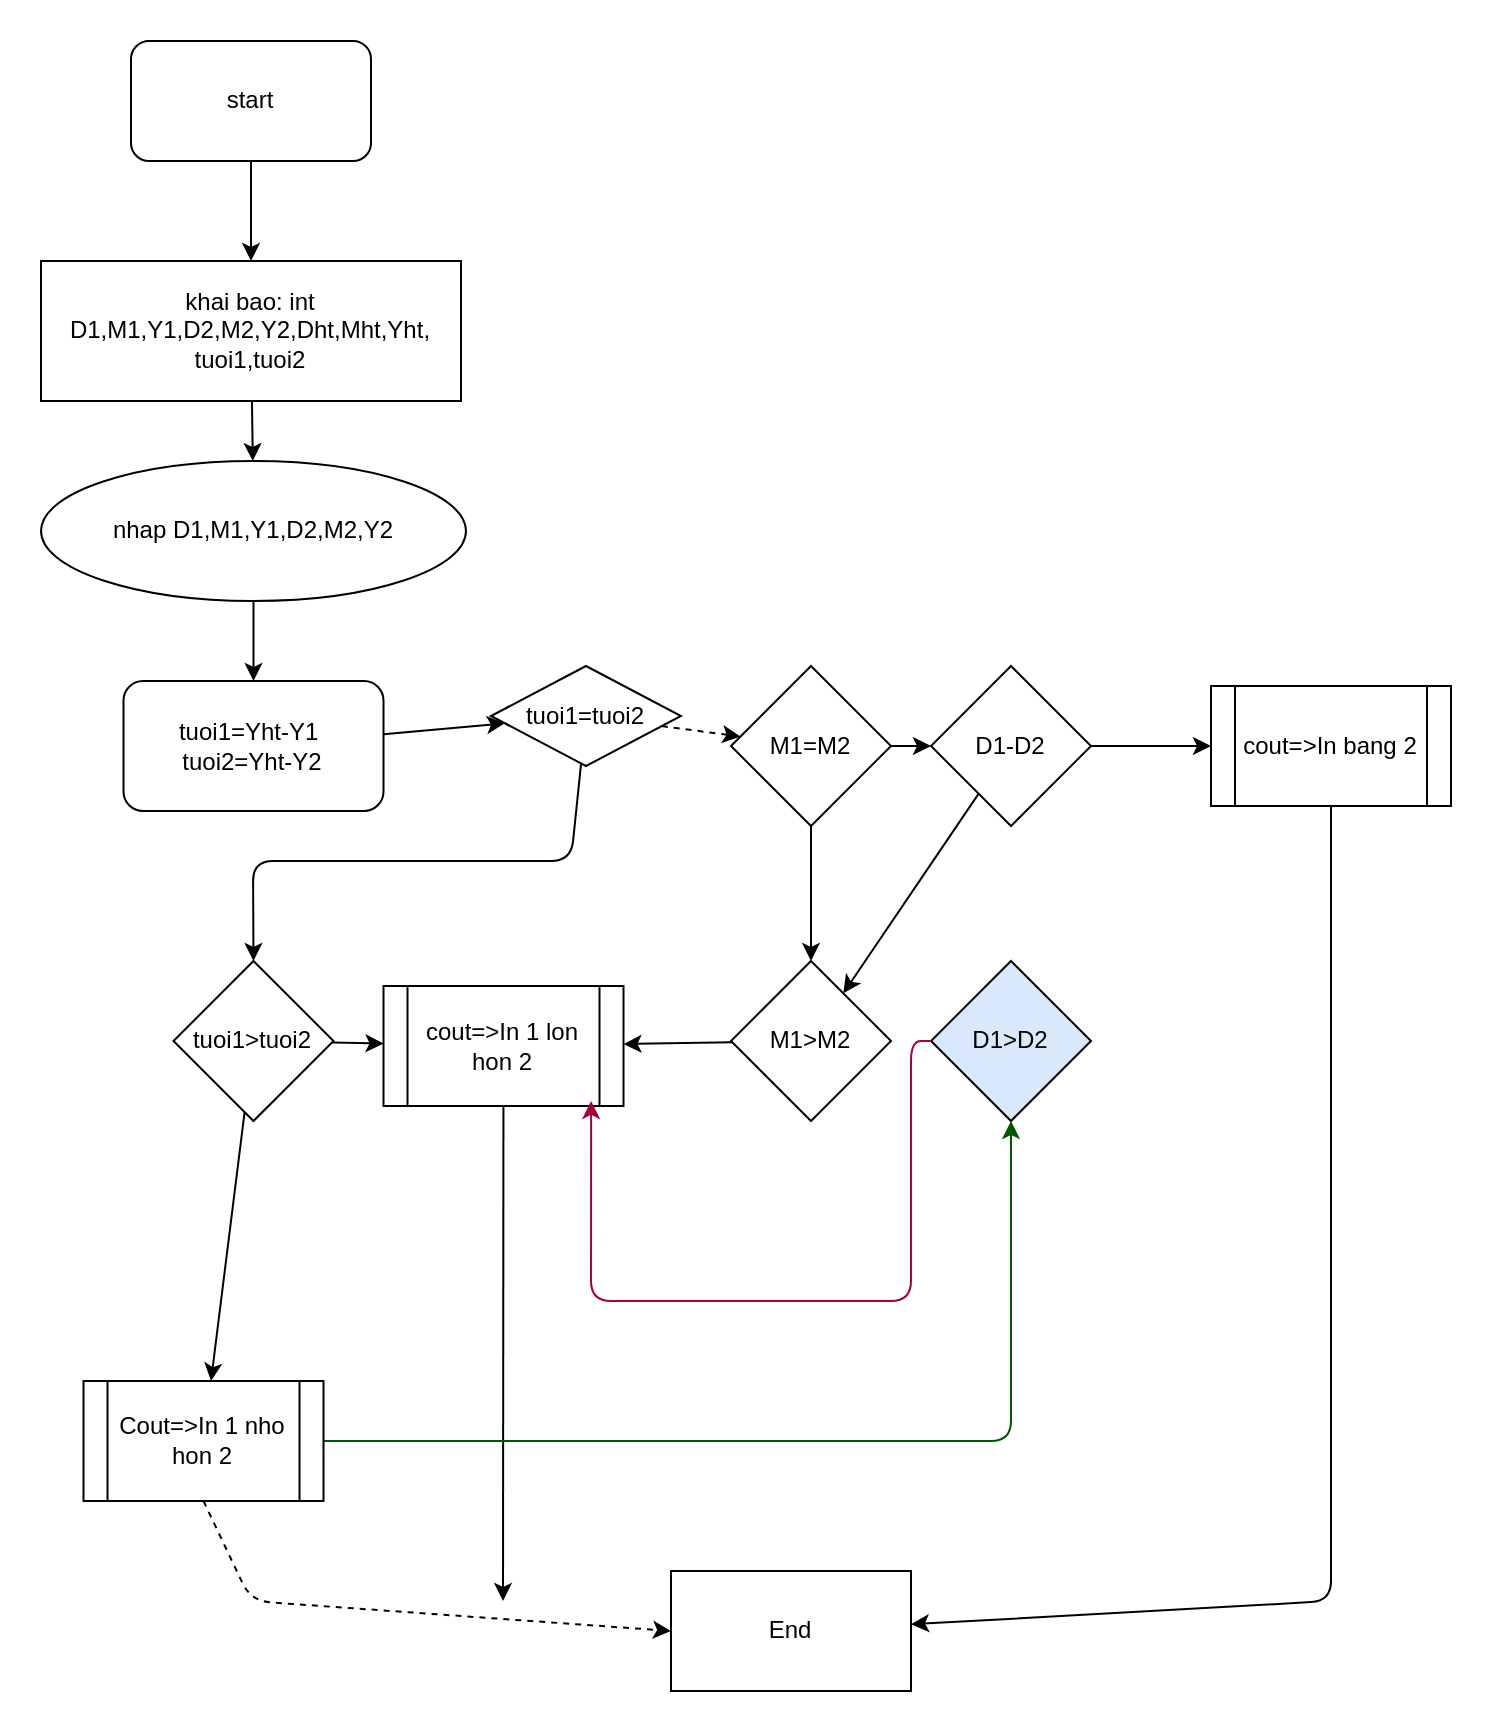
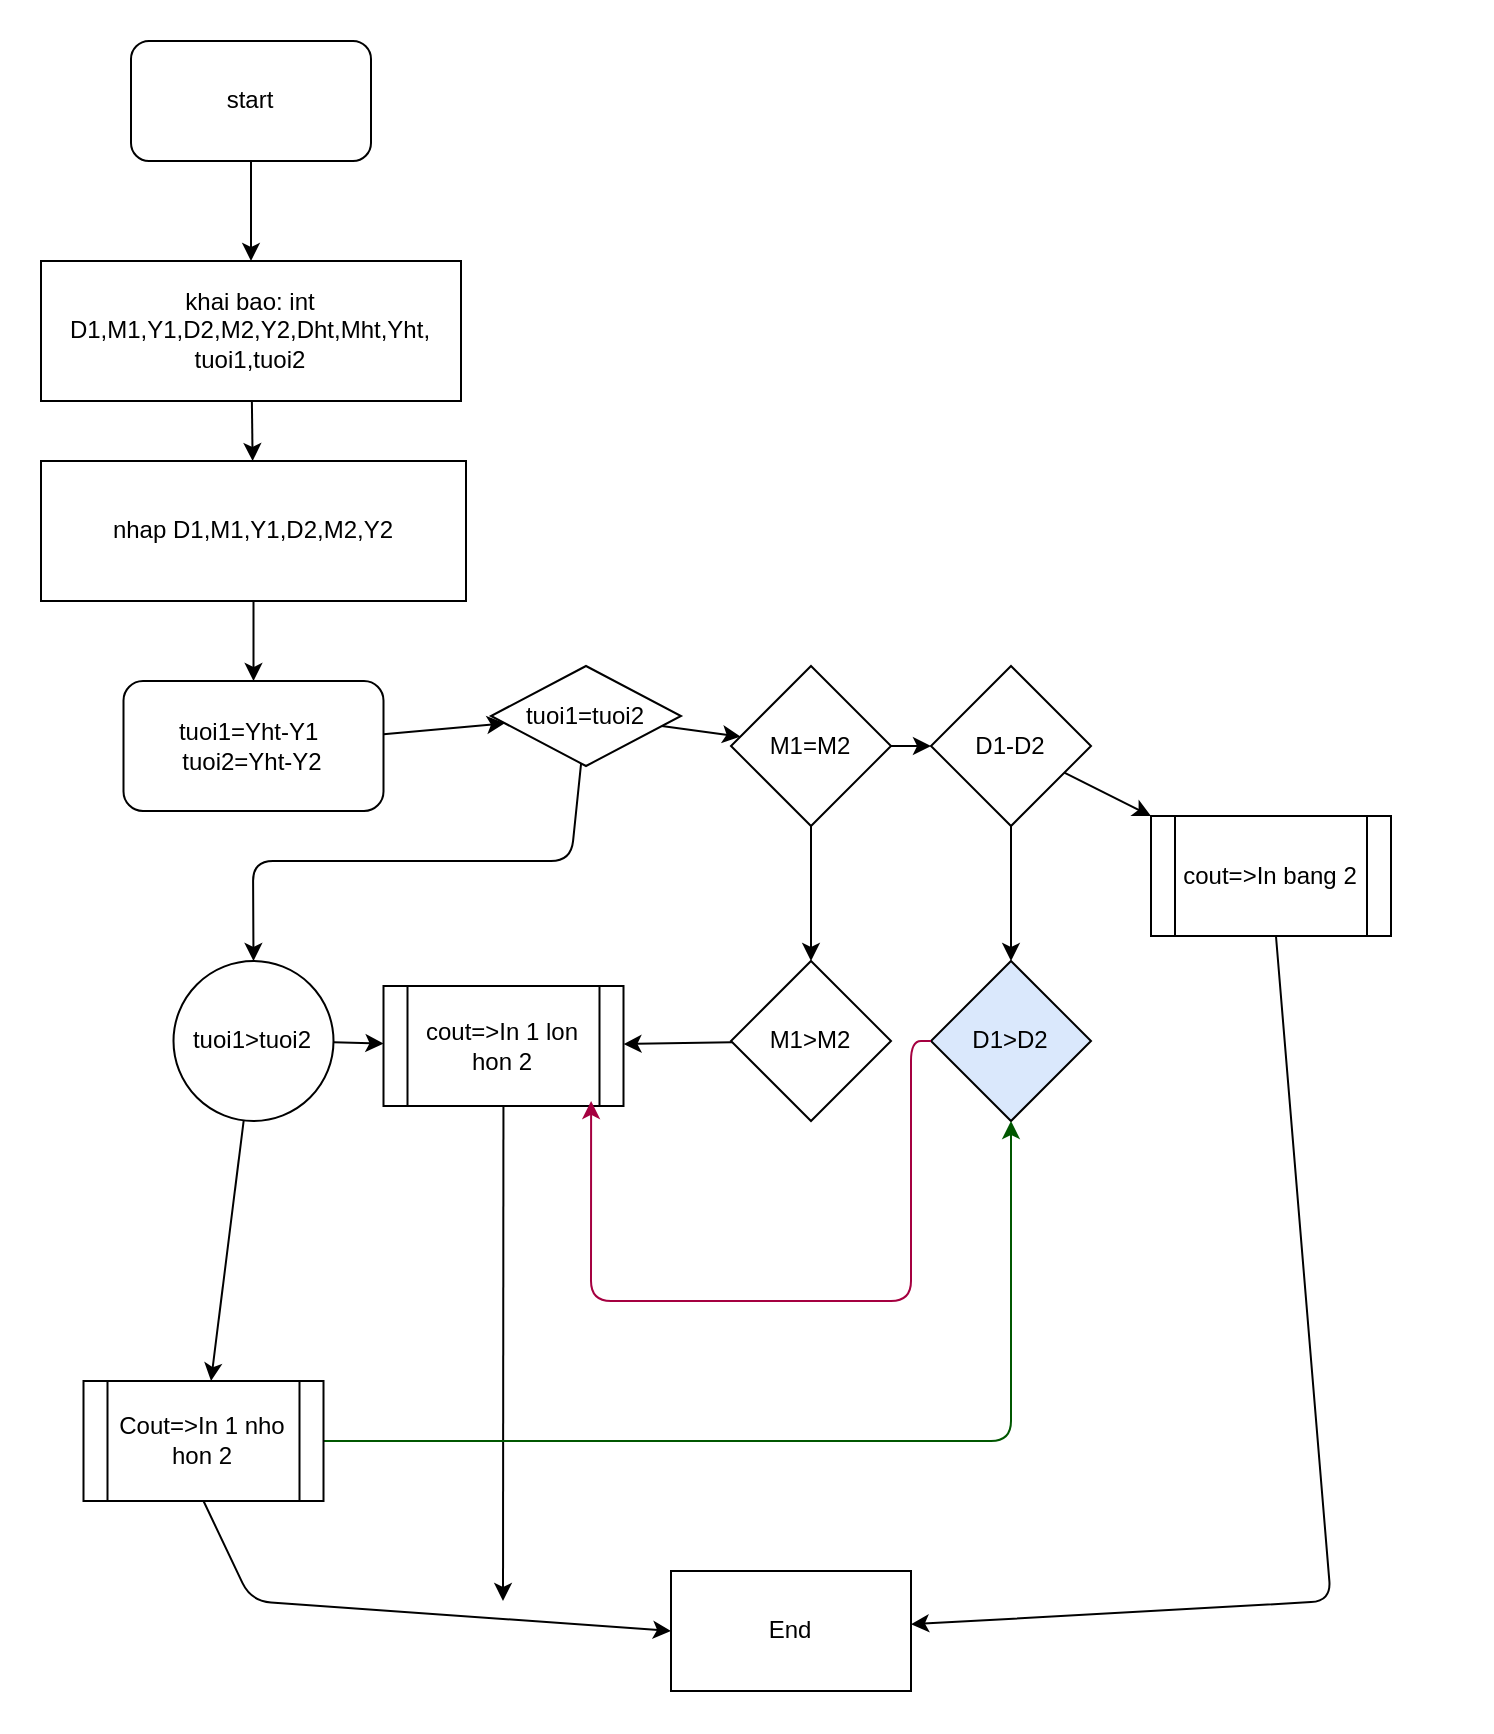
  <mxCell id="0" />
  <mxCell id="1" parent="0" />
  <mxCell id="2" value="" style="edgeStyle=none;html=1;" edge="1" parent="1" source="3"><mxGeometry relative="1" as="geometry"><mxPoint x="125" y="130" as="targetPoint" /></mxGeometry></mxCell>
  <mxCell id="3" value="start" style="rounded=1;whiteSpace=wrap;html=1;" vertex="1" parent="1"><mxGeometry x="65" y="20" width="120" height="60" as="geometry" /></mxCell>
  <mxCell id="4" value="" style="edgeStyle=none;html=1;" edge="1" parent="1" source="5" target="7"><mxGeometry relative="1" as="geometry" /></mxCell>
  <mxCell id="5" value="khai bao: int D1,M1,Y1,D2,M2,Y2,Dht,Mht,Yht, tuoi1,tuoi2" style="rounded=0;whiteSpace=wrap;html=1;" vertex="1" parent="1"><mxGeometry x="20" y="130" width="210" height="70" as="geometry" /></mxCell>
  <mxCell id="6" value="" style="edgeStyle=none;html=1;" edge="1" parent="1" source="7" target="9"><mxGeometry relative="1" as="geometry" /></mxCell>
- <mxCell id="7" value="nhap D1,M1,Y1,D2,M2,Y2" style="ellipse;whiteSpace=wrap;html=1;" vertex="1" parent="1"><mxGeometry x="20" y="230" width="212.5" height="70" as="geometry" /></mxCell>
+ <mxCell id="7" value="nhap D1,M1,Y1,D2,M2,Y2" style="rounded=0;whiteSpace=wrap;html=1;" vertex="1" parent="1"><mxGeometry x="20" y="230" width="212.5" height="70" as="geometry" /></mxCell>
  <mxCell id="8" value="" style="edgeStyle=none;html=1;" edge="1" parent="1" source="9" target="12"><mxGeometry relative="1" as="geometry" /></mxCell>
  <mxCell id="9" value="tuoi1=Yht-Y1&amp;nbsp;&lt;br&gt;tuoi2=Yht-Y2" style="whiteSpace=wrap;html=1;rounded=1;" vertex="1" parent="1"><mxGeometry x="61.25" y="340" width="130" height="65" as="geometry" /></mxCell>
- <mxCell id="10" value="" style="edgeStyle=none;html=1;dashed=1;" edge="1" parent="1" source="12" target="15"><mxGeometry relative="1" as="geometry" /></mxCell>
+ <mxCell id="10" value="" style="edgeStyle=none;html=1;" edge="1" parent="1" source="12" target="15"><mxGeometry relative="1" as="geometry" /></mxCell>
  <mxCell id="11" value="" style="edgeStyle=none;html=1;entryX=0.5;entryY=0;entryDx=0;entryDy=0;" edge="1" parent="1" source="12" target="23"><mxGeometry relative="1" as="geometry"><Array as="points"><mxPoint x="285" y="430" /><mxPoint x="126" y="430" /></Array></mxGeometry></mxCell>
  <mxCell id="12" value="tuoi1=tuoi2" style="rhombus;whiteSpace=wrap;html=1;rounded=0;" vertex="1" parent="1"><mxGeometry x="245" y="332.5" width="95" height="50" as="geometry" /></mxCell>
  <mxCell id="13" value="" style="edgeStyle=none;html=1;" edge="1" parent="1" source="15" target="18"><mxGeometry relative="1" as="geometry" /></mxCell>
  <mxCell id="14" value="" style="edgeStyle=none;html=1;" edge="1" parent="1" source="15" target="27"><mxGeometry relative="1" as="geometry" /></mxCell>
  <mxCell id="15" value="M1=M2" style="rhombus;whiteSpace=wrap;html=1;rounded=0;" vertex="1" parent="1"><mxGeometry x="365" y="332.5" width="80" height="80" as="geometry" /></mxCell>
  <mxCell id="16" value="" style="edgeStyle=none;html=1;" edge="1" parent="1" source="18" target="20"><mxGeometry relative="1" as="geometry" /></mxCell>
- <mxCell id="17" value="" style="edgeStyle=none;html=1;" edge="1" parent="1" source="18" target="27"><mxGeometry relative="1" as="geometry" /></mxCell>
+ <mxCell id="17" value="" style="edgeStyle=none;html=1;" edge="1" parent="1" source="18" target="25"><mxGeometry relative="1" as="geometry" /></mxCell>
  <mxCell id="18" value="D1-D2" style="rhombus;whiteSpace=wrap;html=1;rounded=0;" vertex="1" parent="1"><mxGeometry x="465" y="332.5" width="80" height="80" as="geometry" /></mxCell>
  <mxCell id="19" value="" style="edgeStyle=none;html=1;" edge="1" parent="1" source="20" target="24"><mxGeometry relative="1" as="geometry"><Array as="points"><mxPoint x="665" y="800" /></Array></mxGeometry></mxCell>
- <mxCell id="20" value="cout=&amp;gt;In bang 2" style="shape=process;whiteSpace=wrap;html=1;backgroundOutline=1;rounded=0;" vertex="1" parent="1"><mxGeometry x="605" y="342.5" width="120" height="60" as="geometry" /></mxCell>
+ <mxCell id="20" value="cout=&amp;gt;In bang 2" style="shape=process;whiteSpace=wrap;html=1;backgroundOutline=1;rounded=0;" vertex="1" parent="1"><mxGeometry x="575" y="407.5" width="120" height="60" as="geometry" /></mxCell>
  <mxCell id="21" value="" style="edgeStyle=none;html=1;" edge="1" parent="1" source="23" target="29"><mxGeometry relative="1" as="geometry" /></mxCell>
  <mxCell id="22" value="" style="edgeStyle=none;html=1;" edge="1" parent="1" source="23" target="32"><mxGeometry relative="1" as="geometry" /></mxCell>
- <mxCell id="23" value="tuoi1&amp;gt;tuoi2" style="rhombus;whiteSpace=wrap;html=1;rounded=0;" vertex="1" parent="1"><mxGeometry x="86.25" y="480" width="80" height="80" as="geometry" /></mxCell>
+ <mxCell id="23" value="tuoi1&amp;gt;tuoi2" style="ellipse;whiteSpace=wrap;html=1;" vertex="1" parent="1"><mxGeometry x="86.25" y="480" width="80" height="80" as="geometry" /></mxCell>
  <mxCell id="24" value="End" style="whiteSpace=wrap;html=1;rounded=0;" vertex="1" parent="1"><mxGeometry x="335" y="785" width="120" height="60" as="geometry" /></mxCell>
  <mxCell id="25" value="D1&amp;gt;D2" style="rhombus;whiteSpace=wrap;html=1;rounded=0;fillColor=#dae8fc;" vertex="1" parent="1"><mxGeometry x="465" y="480" width="80" height="80" as="geometry" /></mxCell>
  <mxCell id="26" value="" style="edgeStyle=none;html=1;" edge="1" parent="1" source="27" target="29"><mxGeometry relative="1" as="geometry" /></mxCell>
  <mxCell id="27" value="M1&amp;gt;M2" style="rhombus;whiteSpace=wrap;html=1;rounded=0;" vertex="1" parent="1"><mxGeometry x="365" y="480" width="80" height="80" as="geometry" /></mxCell>
  <mxCell id="28" value="" style="edgeStyle=none;html=1;" edge="1" parent="1" source="29"><mxGeometry relative="1" as="geometry"><mxPoint x="251" y="800" as="targetPoint" /></mxGeometry></mxCell>
  <mxCell id="29" value="cout=&amp;gt;In 1 lon hon 2" style="shape=process;whiteSpace=wrap;html=1;backgroundOutline=1;rounded=0;" vertex="1" parent="1"><mxGeometry x="191.25" y="492.5" width="120" height="60" as="geometry" /></mxCell>
- <mxCell id="30" value="" style="edgeStyle=none;html=1;entryX=0;entryY=0.5;entryDx=0;entryDy=0;exitX=0.5;exitY=1;exitDx=0;exitDy=0;dashed=1;" edge="1" parent="1" source="32" target="24"><mxGeometry relative="1" as="geometry"><mxPoint x="266.25" y="720" as="targetPoint" /><Array as="points"><mxPoint x="125" y="800" /></Array></mxGeometry></mxCell>
+ <mxCell id="30" value="" style="edgeStyle=none;html=1;entryX=0;entryY=0.5;entryDx=0;entryDy=0;exitX=0.5;exitY=1;exitDx=0;exitDy=0;" edge="1" parent="1" source="32" target="24"><mxGeometry relative="1" as="geometry"><mxPoint x="266.25" y="720" as="targetPoint" /><Array as="points"><mxPoint x="125" y="800" /></Array></mxGeometry></mxCell>
  <mxCell id="31" value="" style="edgeStyle=none;html=1;entryX=0.5;entryY=1;entryDx=0;entryDy=0;fillColor=#008a00;strokeColor=#005700;" edge="1" parent="1" source="32" target="25"><mxGeometry relative="1" as="geometry"><mxPoint x="286.25" y="720" as="targetPoint" /><Array as="points"><mxPoint x="505" y="720" /></Array></mxGeometry></mxCell>
  <mxCell id="32" value="Cout=&amp;gt;In 1 nho hon 2" style="shape=process;whiteSpace=wrap;html=1;backgroundOutline=1;rounded=0;" vertex="1" parent="1"><mxGeometry x="41.25" y="690" width="120" height="60" as="geometry" /></mxCell>
  <mxCell id="33" value="" style="endArrow=classic;html=1;entryX=0.865;entryY=0.958;entryDx=0;entryDy=0;entryPerimeter=0;fillColor=#d80073;strokeColor=#A50040;" edge="1" parent="1" target="29"><mxGeometry width="50" height="50" relative="1" as="geometry"><mxPoint x="465" y="520" as="sourcePoint" /><mxPoint x="245" y="560" as="targetPoint" /><Array as="points"><mxPoint x="455" y="520" /><mxPoint x="455" y="650" /><mxPoint x="295" y="650" /></Array></mxGeometry></mxCell>
